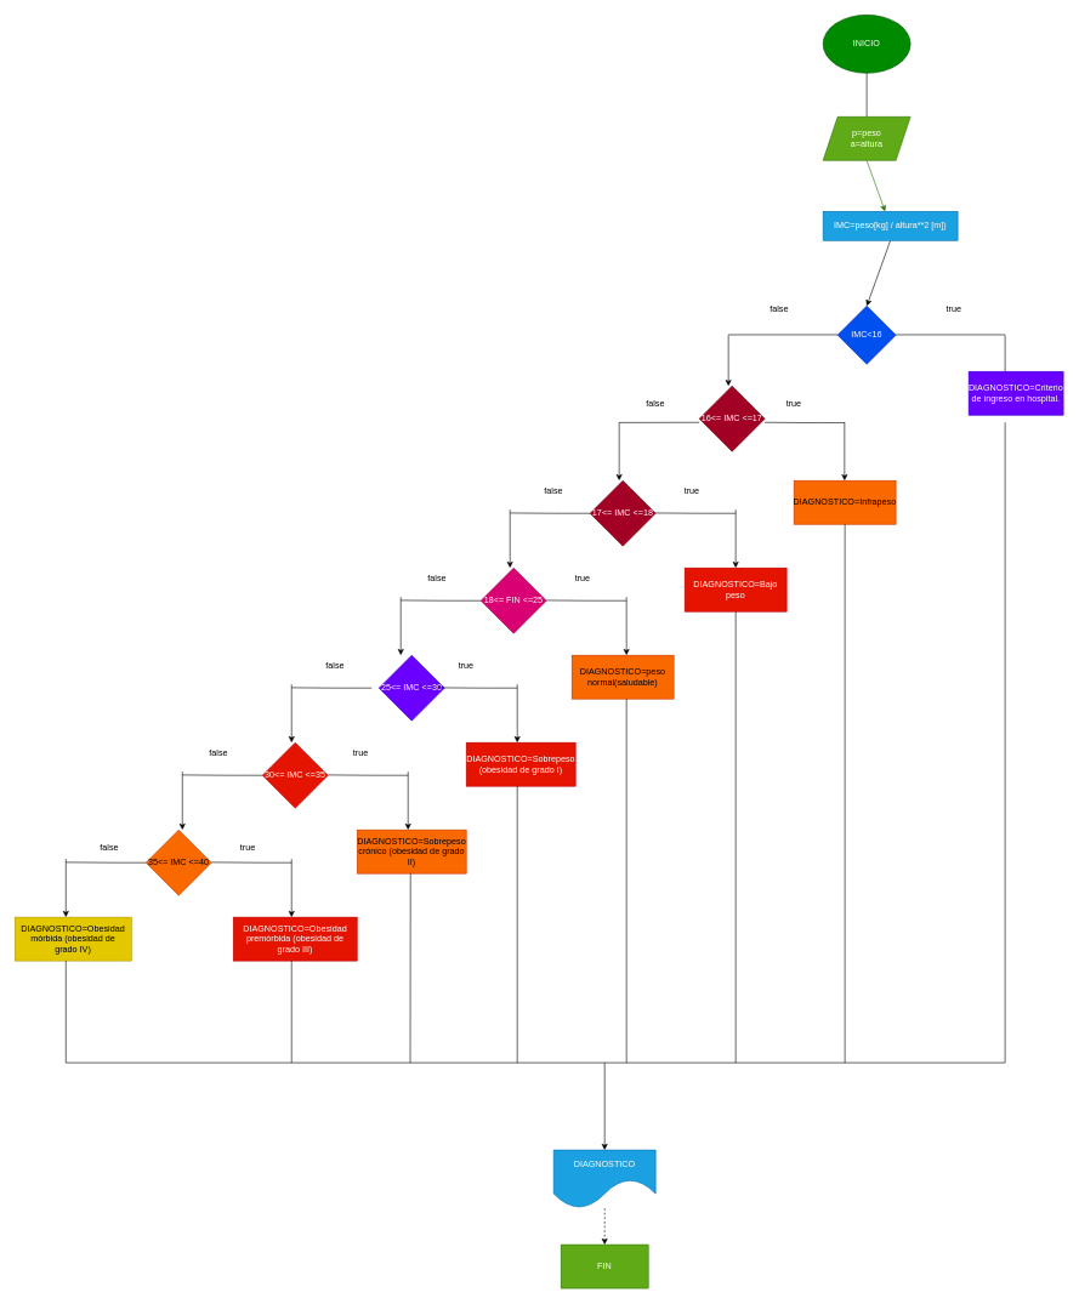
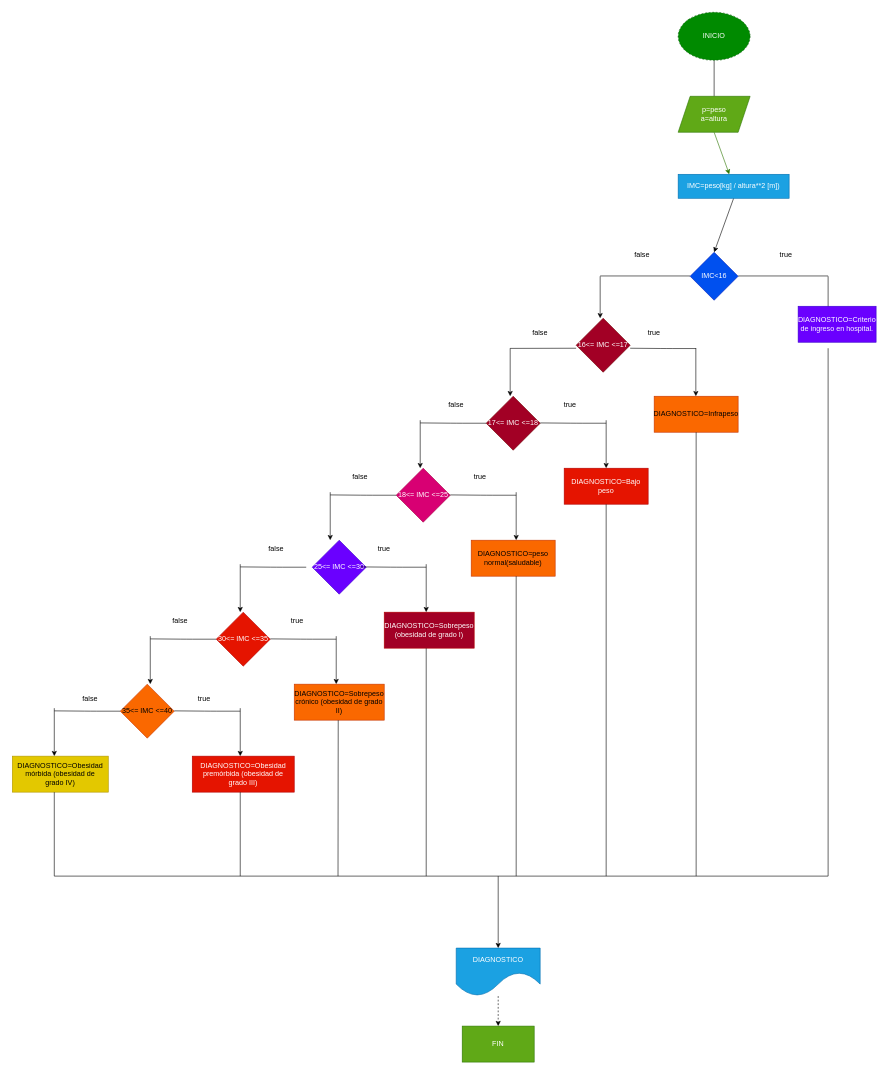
  <mxCell id="0" />
  <mxCell id="1" parent="0" />
  <mxCell id="2" value="" style="edgeStyle=none;html=1;endArrow=none;" parent="1" source="3" target="76" edge="1"><mxGeometry relative="1" as="geometry" /></mxCell>
- <mxCell id="3" value="INICIO" style="ellipse;whiteSpace=wrap;html=1;fillColor=#008a00;fontColor=#ffffff;strokeColor=#005700;" parent="1" vertex="1"><mxGeometry x="1130" y="20" width="120" height="80" as="geometry" /></mxCell>
+ <mxCell id="3" value="INICIO" style="ellipse;whiteSpace=wrap;html=1;fillColor=#008a00;fontColor=#ffffff;strokeColor=#005700;dashed=1;" parent="1" vertex="1"><mxGeometry x="1130" y="20" width="120" height="80" as="geometry" /></mxCell>
  <mxCell id="4" value="" style="edgeStyle=none;html=1;exitX=0.5;exitY=1;exitDx=0;exitDy=0;" parent="1" source="77" edge="1"><mxGeometry relative="1" as="geometry"><mxPoint x="1190" y="420" as="targetPoint" /><mxPoint x="1190" y="360" as="sourcePoint" /></mxGeometry></mxCell>
  <mxCell id="5" value="IMC&amp;lt;16" style="rhombus;whiteSpace=wrap;html=1;fillColor=#0050ef;fontColor=#ffffff;strokeColor=#001DBC;" parent="1" vertex="1"><mxGeometry x="1150" y="420" width="80" height="80" as="geometry" /></mxCell>
  <mxCell id="6" value="" style="endArrow=none;html=1;" parent="1" edge="1"><mxGeometry width="50" height="50" relative="1" as="geometry"><mxPoint x="1230" y="459.5" as="sourcePoint" /><mxPoint x="1380" y="459.5" as="targetPoint" /></mxGeometry></mxCell>
  <mxCell id="7" value="" style="edgeStyle=none;html=1;" parent="1" edge="1"><mxGeometry relative="1" as="geometry"><mxPoint x="1380" y="460" as="sourcePoint" /><mxPoint x="1380" y="520" as="targetPoint" /></mxGeometry></mxCell>
  <mxCell id="8" value="DIAGNOSTICO=Criterio de ingreso en hospital." style="rounded=0;whiteSpace=wrap;html=1;fillColor=#6a00ff;fontColor=#ffffff;strokeColor=#3700CC;" parent="1" vertex="1"><mxGeometry x="1330" y="510" width="130" height="60" as="geometry" /></mxCell>
  <mxCell id="9" value="" style="endArrow=none;html=1;" parent="1" edge="1"><mxGeometry width="50" height="50" relative="1" as="geometry"><mxPoint x="1000" y="459.5" as="sourcePoint" /><mxPoint x="1150" y="459.5" as="targetPoint" /></mxGeometry></mxCell>
  <mxCell id="10" value="" style="edgeStyle=none;html=1;" parent="1" edge="1"><mxGeometry relative="1" as="geometry"><mxPoint x="1000" y="460" as="sourcePoint" /><mxPoint x="1000" y="530" as="targetPoint" /></mxGeometry></mxCell>
  <mxCell id="11" value="16&amp;lt;= IMC &amp;lt;=17" style="rhombus;whiteSpace=wrap;html=1;fillColor=#a20025;fontColor=#ffffff;strokeColor=#6F0000;" parent="1" vertex="1"><mxGeometry x="960" y="530" width="90" height="90" as="geometry" /></mxCell>
  <mxCell id="12" value="DIAGNOSTICO=Infrapeso" style="rounded=0;whiteSpace=wrap;html=1;fillColor=#fa6800;fontColor=#000000;strokeColor=#C73500;" parent="1" vertex="1"><mxGeometry x="1090" y="660" width="140" height="60" as="geometry" /></mxCell>
  <mxCell id="13" value="" style="endArrow=none;html=1;" parent="1" edge="1"><mxGeometry width="50" height="50" relative="1" as="geometry"><mxPoint x="1050" y="580" as="sourcePoint" /><mxPoint x="1160" y="580.5" as="targetPoint" /><Array as="points"><mxPoint x="1110" y="580.5" /></Array></mxGeometry></mxCell>
  <mxCell id="14" value="" style="endArrow=none;html=1;" parent="1" edge="1"><mxGeometry width="50" height="50" relative="1" as="geometry"><mxPoint x="850" y="580.25" as="sourcePoint" /><mxPoint x="960" y="580" as="targetPoint" /></mxGeometry></mxCell>
  <mxCell id="15" value="" style="edgeStyle=none;html=1;" parent="1" edge="1"><mxGeometry relative="1" as="geometry"><mxPoint x="1159.5" y="580" as="sourcePoint" /><mxPoint x="1159.5" y="660" as="targetPoint" /></mxGeometry></mxCell>
  <mxCell id="16" value="" style="edgeStyle=none;html=1;" parent="1" edge="1"><mxGeometry relative="1" as="geometry"><mxPoint x="850" y="580" as="sourcePoint" /><mxPoint x="850" y="660" as="targetPoint" /></mxGeometry></mxCell>
  <mxCell id="17" value="17&amp;lt;= IMC &amp;lt;=18" style="rhombus;whiteSpace=wrap;html=1;fillColor=#a20025;fontColor=#ffffff;strokeColor=#6F0000;" parent="1" vertex="1"><mxGeometry x="810" y="660" width="90" height="90" as="geometry" /></mxCell>
  <mxCell id="18" value="" style="endArrow=none;html=1;" parent="1" edge="1"><mxGeometry width="50" height="50" relative="1" as="geometry"><mxPoint x="900" y="704.5" as="sourcePoint" /><mxPoint x="1010" y="705" as="targetPoint" /><Array as="points"><mxPoint x="960" y="705" /></Array></mxGeometry></mxCell>
  <mxCell id="19" value="" style="edgeStyle=none;html=1;" parent="1" edge="1"><mxGeometry relative="1" as="geometry"><mxPoint x="1010" y="700" as="sourcePoint" /><mxPoint x="1010" y="780" as="targetPoint" /></mxGeometry></mxCell>
  <mxCell id="20" value="DIAGNOSTICO=Bajo peso" style="rounded=0;whiteSpace=wrap;html=1;fillColor=#e51400;fontColor=#ffffff;strokeColor=#B20000;" parent="1" vertex="1"><mxGeometry x="940" y="780" width="140" height="60" as="geometry" /></mxCell>
  <mxCell id="21" value="" style="endArrow=none;html=1;" parent="1" edge="1"><mxGeometry width="50" height="50" relative="1" as="geometry"><mxPoint x="700" y="704.5" as="sourcePoint" /><mxPoint x="810" y="705" as="targetPoint" /><Array as="points"><mxPoint x="760" y="705" /></Array></mxGeometry></mxCell>
  <mxCell id="22" value="" style="edgeStyle=none;html=1;" parent="1" edge="1"><mxGeometry relative="1" as="geometry"><mxPoint x="700" y="700" as="sourcePoint" /><mxPoint x="700" y="780" as="targetPoint" /></mxGeometry></mxCell>
- <mxCell id="23" value="18&amp;lt;= FIN &amp;lt;=25" style="rhombus;whiteSpace=wrap;html=1;fillColor=#d80073;fontColor=#ffffff;strokeColor=#A50040;" parent="1" vertex="1"><mxGeometry x="660" y="780" width="90" height="90" as="geometry" /></mxCell>
+ <mxCell id="23" value="18&amp;lt;= IMC &amp;lt;=25" style="rhombus;whiteSpace=wrap;html=1;fillColor=#d80073;fontColor=#ffffff;strokeColor=#A50040;" parent="1" vertex="1"><mxGeometry x="660" y="780" width="90" height="90" as="geometry" /></mxCell>
  <mxCell id="24" value="" style="endArrow=none;html=1;" parent="1" edge="1"><mxGeometry width="50" height="50" relative="1" as="geometry"><mxPoint x="750" y="824.52" as="sourcePoint" /><mxPoint x="860" y="825.02" as="targetPoint" /><Array as="points"><mxPoint x="810" y="825.02" /></Array></mxGeometry></mxCell>
  <mxCell id="25" value="" style="edgeStyle=none;html=1;" parent="1" edge="1"><mxGeometry relative="1" as="geometry"><mxPoint x="860" y="820" as="sourcePoint" /><mxPoint x="860" y="900" as="targetPoint" /></mxGeometry></mxCell>
  <mxCell id="26" value="" style="endArrow=none;html=1;" parent="1" edge="1"><mxGeometry width="50" height="50" relative="1" as="geometry"><mxPoint x="550" y="824.52" as="sourcePoint" /><mxPoint x="660" y="825.02" as="targetPoint" /><Array as="points"><mxPoint x="610" y="825.02" /></Array></mxGeometry></mxCell>
  <mxCell id="27" value="" style="edgeStyle=none;html=1;" parent="1" edge="1"><mxGeometry relative="1" as="geometry"><mxPoint x="550" y="820" as="sourcePoint" /><mxPoint x="550" y="900" as="targetPoint" /></mxGeometry></mxCell>
  <mxCell id="28" value="DIAGNOSTICO=peso normal(saludable)" style="rounded=0;whiteSpace=wrap;html=1;fillColor=#fa6800;fontColor=#000000;strokeColor=#C73500;" parent="1" vertex="1"><mxGeometry x="785" y="900" width="140" height="60" as="geometry" /></mxCell>
  <mxCell id="29" value="25&amp;lt;= IMC &amp;lt;=30" style="rhombus;whiteSpace=wrap;html=1;fillColor=#6a00ff;fontColor=#ffffff;strokeColor=#3700CC;" parent="1" vertex="1"><mxGeometry x="520" y="900" width="90" height="90" as="geometry" /></mxCell>
  <mxCell id="30" value="" style="endArrow=none;html=1;" parent="1" edge="1"><mxGeometry width="50" height="50" relative="1" as="geometry"><mxPoint x="600" y="944.52" as="sourcePoint" /><mxPoint x="710" y="945.02" as="targetPoint" /><Array as="points"><mxPoint x="660" y="945.02" /></Array></mxGeometry></mxCell>
  <mxCell id="31" value="" style="edgeStyle=none;html=1;" parent="1" edge="1"><mxGeometry relative="1" as="geometry"><mxPoint x="710" y="940" as="sourcePoint" /><mxPoint x="710" y="1020" as="targetPoint" /></mxGeometry></mxCell>
  <mxCell id="32" value="" style="endArrow=none;html=1;" parent="1" edge="1"><mxGeometry width="50" height="50" relative="1" as="geometry"><mxPoint x="400" y="944.52" as="sourcePoint" /><mxPoint x="510" y="945.02" as="targetPoint" /><Array as="points"><mxPoint x="460" y="945.02" /></Array></mxGeometry></mxCell>
  <mxCell id="33" value="" style="edgeStyle=none;html=1;" parent="1" edge="1"><mxGeometry relative="1" as="geometry"><mxPoint x="400" y="940" as="sourcePoint" /><mxPoint x="400" y="1020" as="targetPoint" /></mxGeometry></mxCell>
- <mxCell id="34" value="DIAGNOSTICO=Sobrepeso (obesidad de grado I)" style="rounded=0;whiteSpace=wrap;html=1;fillColor=#e51400;fontColor=#ffffff;strokeColor=#B20000;" parent="1" vertex="1"><mxGeometry x="640" y="1020" width="150" height="60" as="geometry" /></mxCell>
+ <mxCell id="34" value="DIAGNOSTICO=Sobrepeso (obesidad de grado I)" style="rounded=0;whiteSpace=wrap;html=1;fillColor=#a20025;fontColor=#ffffff;strokeColor=#B20000;" parent="1" vertex="1"><mxGeometry x="640" y="1020" width="150" height="60" as="geometry" /></mxCell>
  <mxCell id="35" value="30&amp;lt;= IMC &amp;lt;=35" style="rhombus;whiteSpace=wrap;html=1;fillColor=#e51400;fontColor=#ffffff;strokeColor=#B20000;" parent="1" vertex="1"><mxGeometry x="360" y="1020" width="90" height="90" as="geometry" /></mxCell>
  <mxCell id="36" value="" style="endArrow=none;html=1;" parent="1" edge="1"><mxGeometry width="50" height="50" relative="1" as="geometry"><mxPoint x="450" y="1064.52" as="sourcePoint" /><mxPoint x="560" y="1065.02" as="targetPoint" /><Array as="points"><mxPoint x="510" y="1065.02" /></Array></mxGeometry></mxCell>
  <mxCell id="37" value="" style="edgeStyle=none;html=1;" parent="1" edge="1"><mxGeometry relative="1" as="geometry"><mxPoint x="560" y="1060" as="sourcePoint" /><mxPoint x="560" y="1140" as="targetPoint" /></mxGeometry></mxCell>
  <mxCell id="38" value="" style="endArrow=none;html=1;" parent="1" edge="1"><mxGeometry width="50" height="50" relative="1" as="geometry"><mxPoint x="250" y="1064.52" as="sourcePoint" /><mxPoint x="360" y="1065.02" as="targetPoint" /><Array as="points"><mxPoint x="310" y="1065.02" /></Array></mxGeometry></mxCell>
  <mxCell id="39" value="" style="edgeStyle=none;html=1;" parent="1" edge="1"><mxGeometry relative="1" as="geometry"><mxPoint x="250" y="1060" as="sourcePoint" /><mxPoint x="250" y="1140" as="targetPoint" /></mxGeometry></mxCell>
  <mxCell id="40" value="DIAGNOSTICO=Sobrepeso crónico (obesidad de grado II)" style="rounded=0;whiteSpace=wrap;html=1;fillColor=#fa6800;fontColor=#000000;strokeColor=#C73500;" parent="1" vertex="1"><mxGeometry x="490" y="1140" width="150" height="60" as="geometry" /></mxCell>
  <mxCell id="41" value="35&amp;lt;= IMC &amp;lt;=40" style="rhombus;whiteSpace=wrap;html=1;fillColor=#fa6800;fontColor=#000000;strokeColor=#C73500;" parent="1" vertex="1"><mxGeometry x="200" y="1140" width="90" height="90" as="geometry" /></mxCell>
  <mxCell id="42" value="" style="endArrow=none;html=1;" parent="1" edge="1"><mxGeometry width="50" height="50" relative="1" as="geometry"><mxPoint x="290" y="1184.52" as="sourcePoint" /><mxPoint x="400" y="1185.02" as="targetPoint" /><Array as="points"><mxPoint x="350" y="1185.02" /></Array></mxGeometry></mxCell>
  <mxCell id="43" value="" style="edgeStyle=none;html=1;" parent="1" edge="1"><mxGeometry relative="1" as="geometry"><mxPoint x="400" y="1180" as="sourcePoint" /><mxPoint x="400" y="1260" as="targetPoint" /></mxGeometry></mxCell>
  <mxCell id="44" value="" style="endArrow=none;html=1;" parent="1" edge="1"><mxGeometry width="50" height="50" relative="1" as="geometry"><mxPoint x="90" y="1184.52" as="sourcePoint" /><mxPoint x="200" y="1185.02" as="targetPoint" /><Array as="points"><mxPoint x="150" y="1185.02" /></Array></mxGeometry></mxCell>
  <mxCell id="45" value="" style="edgeStyle=none;html=1;" parent="1" edge="1"><mxGeometry relative="1" as="geometry"><mxPoint x="90" y="1180" as="sourcePoint" /><mxPoint x="90" y="1260" as="targetPoint" /></mxGeometry></mxCell>
  <mxCell id="46" value="DIAGNOSTICO=&lt;span style=&quot;background-color: initial;&quot;&gt;Obesidad premórbida (obesidad de grado&amp;nbsp;&lt;/span&gt;&lt;span style=&quot;background-color: initial;&quot;&gt;III)&lt;/span&gt;&lt;span style=&quot;background-color: initial;&quot;&gt;&lt;br&gt;&lt;/span&gt;" style="rounded=0;whiteSpace=wrap;html=1;fillColor=#e51400;fontColor=#ffffff;strokeColor=#B20000;" parent="1" vertex="1"><mxGeometry x="320" y="1260" width="170" height="60" as="geometry" /></mxCell>
  <mxCell id="47" value="DIAGNOSTICO=&lt;span style=&quot;background-color: initial;&quot;&gt;Obesidad mórbida (obesidad de grado&amp;nbsp;&lt;/span&gt;&lt;span style=&quot;background-color: initial;&quot;&gt;IV)&lt;/span&gt;&lt;span style=&quot;background-color: initial;&quot;&gt;&lt;br&gt;&lt;/span&gt;" style="rounded=0;whiteSpace=wrap;html=1;fillColor=#e3c800;fontColor=#000000;strokeColor=#B09500;" parent="1" vertex="1"><mxGeometry x="20" y="1260" width="160" height="60" as="geometry" /></mxCell>
  <mxCell id="48" value="" style="endArrow=none;html=1;" parent="1" edge="1"><mxGeometry width="50" height="50" relative="1" as="geometry"><mxPoint x="1380" y="1460" as="sourcePoint" /><mxPoint x="1380" y="580" as="targetPoint" /></mxGeometry></mxCell>
  <mxCell id="49" value="" style="endArrow=none;html=1;" parent="1" edge="1"><mxGeometry width="50" height="50" relative="1" as="geometry"><mxPoint x="1160" y="1460" as="sourcePoint" /><mxPoint x="1160" y="720" as="targetPoint" /></mxGeometry></mxCell>
  <mxCell id="50" value="" style="endArrow=none;html=1;" parent="1" edge="1"><mxGeometry width="50" height="50" relative="1" as="geometry"><mxPoint x="1010" y="1460" as="sourcePoint" /><mxPoint x="1010" y="840" as="targetPoint" /></mxGeometry></mxCell>
  <mxCell id="51" value="" style="endArrow=none;html=1;" parent="1" edge="1"><mxGeometry width="50" height="50" relative="1" as="geometry"><mxPoint x="710" y="1460" as="sourcePoint" /><mxPoint x="710" y="1080" as="targetPoint" /></mxGeometry></mxCell>
  <mxCell id="52" value="" style="endArrow=none;html=1;" parent="1" edge="1"><mxGeometry width="50" height="50" relative="1" as="geometry"><mxPoint x="860" y="1460" as="sourcePoint" /><mxPoint x="860" y="960" as="targetPoint" /></mxGeometry></mxCell>
  <mxCell id="53" value="" style="endArrow=none;html=1;" parent="1" edge="1"><mxGeometry width="50" height="50" relative="1" as="geometry"><mxPoint x="400" y="1460" as="sourcePoint" /><mxPoint x="400" y="1320" as="targetPoint" /></mxGeometry></mxCell>
  <mxCell id="54" value="" style="endArrow=none;html=1;" parent="1" edge="1"><mxGeometry width="50" height="50" relative="1" as="geometry"><mxPoint x="563" y="1460" as="sourcePoint" /><mxPoint x="563.33" y="1200" as="targetPoint" /></mxGeometry></mxCell>
  <mxCell id="55" value="" style="endArrow=none;html=1;" parent="1" edge="1"><mxGeometry width="50" height="50" relative="1" as="geometry"><mxPoint x="90" y="1460" as="sourcePoint" /><mxPoint x="90" y="1320" as="targetPoint" /></mxGeometry></mxCell>
  <mxCell id="56" value="" style="endArrow=none;html=1;" parent="1" edge="1"><mxGeometry width="50" height="50" relative="1" as="geometry"><mxPoint x="90" y="1460" as="sourcePoint" /><mxPoint x="1380" y="1460" as="targetPoint" /></mxGeometry></mxCell>
  <mxCell id="57" value="" style="endArrow=classic;html=1;" parent="1" edge="1"><mxGeometry width="50" height="50" relative="1" as="geometry"><mxPoint x="830" y="1460" as="sourcePoint" /><mxPoint x="830" y="1580" as="targetPoint" /></mxGeometry></mxCell>
  <mxCell id="58" value="" style="edgeStyle=none;html=1;dashed=1;" parent="1" source="59" target="60" edge="1"><mxGeometry relative="1" as="geometry" /></mxCell>
  <mxCell id="59" value="DIAGNOSTICO" style="shape=document;whiteSpace=wrap;html=1;boundedLbl=1;size=0.5;fillColor=#1ba1e2;fontColor=#ffffff;strokeColor=#006EAF;" parent="1" vertex="1"><mxGeometry x="760" y="1580" width="140" height="80" as="geometry" /></mxCell>
  <mxCell id="60" value="FIN" style="rounded=0;whiteSpace=wrap;html=1;fillColor=#60a917;fontColor=#ffffff;strokeColor=#2D7600;" parent="1" vertex="1"><mxGeometry x="770" y="1710" width="120" height="60" as="geometry" /></mxCell>
  <mxCell id="61" value="true" style="text;html=1;strokeColor=none;fillColor=none;align=center;verticalAlign=middle;whiteSpace=wrap;rounded=0;" parent="1" vertex="1"><mxGeometry x="1280" y="410" width="60" height="30" as="geometry" /></mxCell>
  <mxCell id="62" value="false" style="text;html=1;strokeColor=none;fillColor=none;align=center;verticalAlign=middle;whiteSpace=wrap;rounded=0;" parent="1" vertex="1"><mxGeometry x="1040" y="410" width="60" height="30" as="geometry" /></mxCell>
  <mxCell id="63" value="true" style="text;html=1;strokeColor=none;fillColor=none;align=center;verticalAlign=middle;whiteSpace=wrap;rounded=0;" parent="1" vertex="1"><mxGeometry x="1060" y="540" width="60" height="30" as="geometry" /></mxCell>
  <mxCell id="64" value="true" style="text;html=1;strokeColor=none;fillColor=none;align=center;verticalAlign=middle;whiteSpace=wrap;rounded=0;" parent="1" vertex="1"><mxGeometry x="920" y="660" width="60" height="30" as="geometry" /></mxCell>
  <mxCell id="65" value="true" style="text;html=1;strokeColor=none;fillColor=none;align=center;verticalAlign=middle;whiteSpace=wrap;rounded=0;" parent="1" vertex="1"><mxGeometry x="770" y="780" width="60" height="30" as="geometry" /></mxCell>
  <mxCell id="66" value="true" style="text;html=1;strokeColor=none;fillColor=none;align=center;verticalAlign=middle;whiteSpace=wrap;rounded=0;" parent="1" vertex="1"><mxGeometry x="610" y="900" width="60" height="30" as="geometry" /></mxCell>
  <mxCell id="67" value="true" style="text;html=1;strokeColor=none;fillColor=none;align=center;verticalAlign=middle;whiteSpace=wrap;rounded=0;" parent="1" vertex="1"><mxGeometry x="465" y="1020" width="60" height="30" as="geometry" /></mxCell>
  <mxCell id="68" value="true" style="text;html=1;strokeColor=none;fillColor=none;align=center;verticalAlign=middle;whiteSpace=wrap;rounded=0;" parent="1" vertex="1"><mxGeometry x="310" y="1150" width="60" height="30" as="geometry" /></mxCell>
  <mxCell id="69" value="false" style="text;html=1;strokeColor=none;fillColor=none;align=center;verticalAlign=middle;whiteSpace=wrap;rounded=0;" parent="1" vertex="1"><mxGeometry x="870" y="540" width="60" height="30" as="geometry" /></mxCell>
  <mxCell id="70" value="false" style="text;html=1;strokeColor=none;fillColor=none;align=center;verticalAlign=middle;whiteSpace=wrap;rounded=0;" parent="1" vertex="1"><mxGeometry x="730" y="660" width="60" height="30" as="geometry" /></mxCell>
  <mxCell id="71" value="false" style="text;html=1;strokeColor=none;fillColor=none;align=center;verticalAlign=middle;whiteSpace=wrap;rounded=0;" parent="1" vertex="1"><mxGeometry x="570" y="780" width="60" height="30" as="geometry" /></mxCell>
  <mxCell id="72" value="false" style="text;html=1;strokeColor=none;fillColor=none;align=center;verticalAlign=middle;whiteSpace=wrap;rounded=0;" parent="1" vertex="1"><mxGeometry x="430" y="900" width="60" height="30" as="geometry" /></mxCell>
  <mxCell id="73" value="false" style="text;html=1;strokeColor=none;fillColor=none;align=center;verticalAlign=middle;whiteSpace=wrap;rounded=0;" parent="1" vertex="1"><mxGeometry x="270" y="1020" width="60" height="30" as="geometry" /></mxCell>
  <mxCell id="74" value="false" style="text;html=1;strokeColor=none;fillColor=none;align=center;verticalAlign=middle;whiteSpace=wrap;rounded=0;" parent="1" vertex="1"><mxGeometry x="120" y="1150" width="60" height="30" as="geometry" /></mxCell>
  <mxCell id="75" value="" style="edgeStyle=none;html=1;fillColor=#60a917;strokeColor=#2D7600;" parent="1" target="77" edge="1"><mxGeometry relative="1" as="geometry"><mxPoint x="1190" y="220" as="sourcePoint" /></mxGeometry></mxCell>
  <mxCell id="76" value="p=peso&lt;br&gt;a=altura" style="shape=parallelogram;perimeter=parallelogramPerimeter;whiteSpace=wrap;html=1;fixedSize=1;fillColor=#60a917;fontColor=#ffffff;strokeColor=#2D7600;" parent="1" vertex="1"><mxGeometry x="1130" y="160" width="120" height="60" as="geometry" /></mxCell>
  <mxCell id="77" value="&lt;span style=&quot;color: rgb(255, 255, 255);&quot;&gt;IMC=peso[kg] / altura**2 [m])&lt;/span&gt;" style="rounded=0;whiteSpace=wrap;html=1;fillColor=#1ba1e2;fontColor=#ffffff;strokeColor=#006EAF;" parent="1" vertex="1"><mxGeometry x="1130" y="290" width="185" height="40" as="geometry" /></mxCell>
